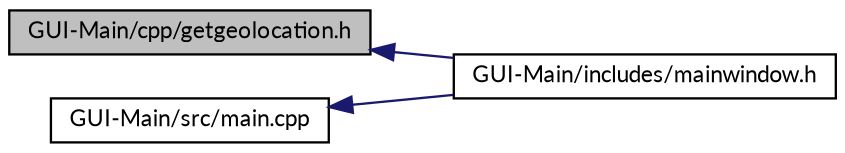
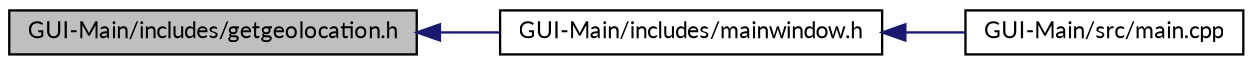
  digraph {
    fontname=Lato
    rankdir=LR
    node [color=black fillcolor=white fontname=Lato fontsize=10 shape=record style=filled]
    edge [color=midnightblue dir=back fontname=Lato fontsize=10 labelfontname=Helvetica labelfontsize=10 style=solid]
-   n1 [fillcolor=grey75 fontcolor=black height=0.2 label="GUI-Main/cpp/getgeolocation.h" width=0.4]
+   n1 [fillcolor=grey75 fontcolor=black height=0.2 label="GUI-Main/includes/getgeolocation.h" width=0.4]
    n2 [height=0.2 label="GUI-Main/includes/mainwindow.h" width=0.4]
    n3 [height=0.2 label="GUI-Main/src/main.cpp" width=0.4]
    n1 -> n2
-   n3 -> n2
+   n2 -> n3
  }
